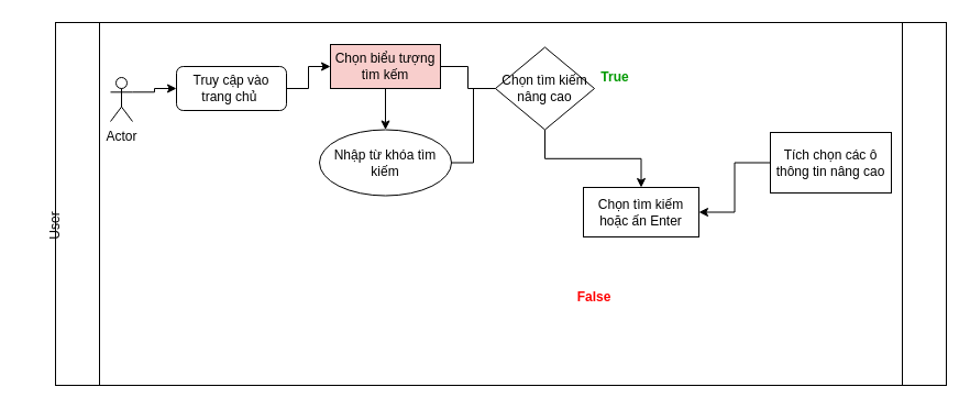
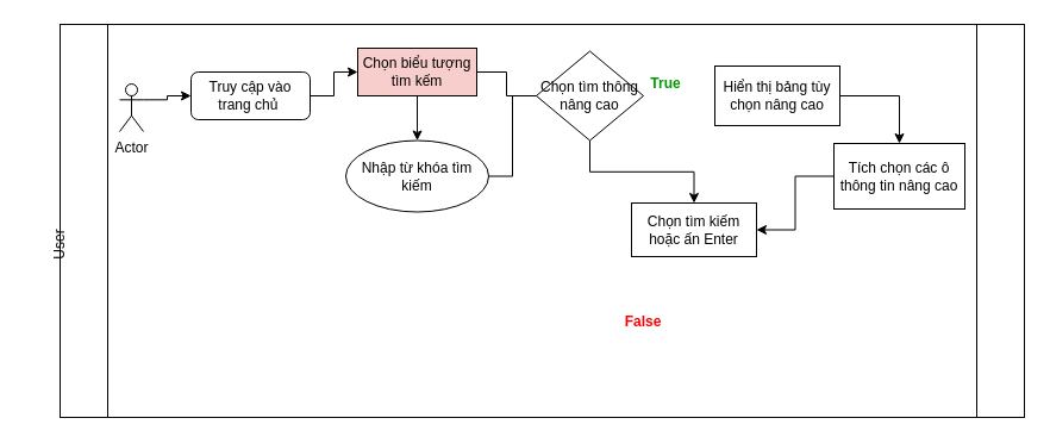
  <mxCell id="0" />
  <mxCell id="1" parent="0" />
  <mxCell id="2" value="" style="shape=process;whiteSpace=wrap;html=1;backgroundOutline=1;size=0.049;" parent="1" vertex="1"><mxGeometry x="50" y="20" width="810" height="330" as="geometry" /></mxCell>
  <mxCell id="3" style="edgeStyle=orthogonalEdgeStyle;rounded=0;orthogonalLoop=1;jettySize=auto;html=1;exitX=1;exitY=0.333;exitDx=0;exitDy=0;exitPerimeter=0;entryX=0;entryY=0.5;entryDx=0;entryDy=0;" edge="1" parent="1" source="4" target="7"><mxGeometry relative="1" as="geometry" /></mxCell>
  <mxCell id="4" value="Actor" style="shape=umlActor;verticalLabelPosition=bottom;verticalAlign=top;html=1;outlineConnect=0;" parent="1" vertex="1"><mxGeometry x="100" y="70" width="20" height="40" as="geometry" /></mxCell>
  <mxCell id="5" value="User" style="text;html=1;strokeColor=none;fillColor=none;align=center;verticalAlign=middle;whiteSpace=wrap;rounded=0;rotation=-90;" parent="1" vertex="1"><mxGeometry y="190" width="60" height="30" as="geometry" x="20" /></mxCell>
  <mxCell id="6" value="" style="edgeStyle=orthogonalEdgeStyle;rounded=0;orthogonalLoop=1;jettySize=auto;html=1;" edge="1" parent="1" source="7" target="9"><mxGeometry relative="1" as="geometry" /></mxCell>
  <mxCell id="7" value="Truy cập vào trang chủ&amp;nbsp;" style="whiteSpace=wrap;html=1;rounded=1;" vertex="1" parent="1"><mxGeometry x="160" y="60" width="100" height="40" as="geometry" /></mxCell>
  <mxCell id="8" value="" style="edgeStyle=orthogonalEdgeStyle;rounded=0;orthogonalLoop=1;jettySize=auto;html=1;" edge="1" parent="1" source="9" target="11"><mxGeometry relative="1" as="geometry" /></mxCell>
  <mxCell id="9" value="Chọn biểu tượng tìm kếm" style="rounded=0;whiteSpace=wrap;html=1;fillColor=#f8cecc;" vertex="1" parent="1"><mxGeometry x="300" y="40" width="100" height="40" as="geometry" /></mxCell>
  <mxCell id="10" value="" style="edgeStyle=orthogonalEdgeStyle;rounded=0;orthogonalLoop=1;jettySize=auto;html=1;entryX=0;entryY=0.5;entryDx=0;entryDy=0;endArrow=none;" edge="1" parent="1" source="11" target="13"><mxGeometry relative="1" as="geometry" /></mxCell>
  <mxCell id="11" value="Nhập từ khóa tìm kiếm" style="ellipse;whiteSpace=wrap;html=1;rounded=0;" vertex="1" parent="1"><mxGeometry x="290" y="117.5" width="120" height="60" as="geometry" /></mxCell>
  <mxCell id="12" value="" style="edgeStyle=orthogonalEdgeStyle;rounded=0;orthogonalLoop=1;jettySize=auto;html=1;" edge="1" parent="1" source="13" target="16"><mxGeometry relative="1" as="geometry" /></mxCell>
- <mxCell id="13" value="Chọn tìm kiếm nâng cao" style="rhombus;whiteSpace=wrap;html=1;rounded=0;" vertex="1" parent="1"><mxGeometry x="450" y="42.5" width="90" height="75" as="geometry" /></mxCell>
+ <mxCell id="13" value="Chọn tìm thông nâng cao" style="rhombus;whiteSpace=wrap;html=1;rounded=0;" vertex="1" parent="1"><mxGeometry x="450" y="42.5" width="90" height="75" as="geometry" /></mxCell>
+ <mxCell id="14" value="" style="edgeStyle=orthogonalEdgeStyle;rounded=0;orthogonalLoop=1;jettySize=auto;html=1;" edge="1" parent="1" source="15" target="18"><mxGeometry relative="1" as="geometry"><Array as="points"><mxPoint x="755" y="80" /></Array></mxGeometry></mxCell>
+ <mxCell id="15" value="Hiển thị bảng tùy chọn nâng cao" style="whiteSpace=wrap;html=1;rounded=0;" vertex="1" parent="1"><mxGeometry x="600" y="55" width="105" height="50" as="geometry" /></mxCell>
  <mxCell id="16" value="Chọn tìm kiếm hoặc ấn Enter" style="whiteSpace=wrap;html=1;rounded=0;" vertex="1" parent="1"><mxGeometry x="530" y="170" width="105" height="45" as="geometry" /></mxCell>
  <mxCell id="17" style="edgeStyle=orthogonalEdgeStyle;rounded=0;orthogonalLoop=1;jettySize=auto;html=1;entryX=1;entryY=0.5;entryDx=0;entryDy=0;" edge="1" parent="1" source="18" target="16"><mxGeometry relative="1" as="geometry" /></mxCell>
  <mxCell id="18" value="Tích chọn các ô thông tin nâng cao" style="whiteSpace=wrap;html=1;rounded=0;" vertex="1" parent="1"><mxGeometry x="700" y="120" width="110" height="55" as="geometry" /></mxCell>
  <mxCell id="19" value="&lt;font color=&quot;#009900&quot;&gt;&lt;b&gt;True&lt;/b&gt;&lt;/font&gt;" style="text;html=1;strokeColor=none;fillColor=none;align=center;verticalAlign=middle;whiteSpace=wrap;rounded=0;" vertex="1" parent="1"><mxGeometry x="540" y="60" width="38" height="20" as="geometry" /></mxCell>
  <mxCell id="20" value="" style="edgeStyle=orthogonalEdgeStyle;rounded=0;orthogonalLoop=1;jettySize=auto;html=1;endArrow=none;" edge="1" parent="1" source="13" target="9"><mxGeometry relative="1" as="geometry"><mxPoint x="540" y="80" as="sourcePoint" /><mxPoint x="600" y="80" as="targetPoint" /></mxGeometry></mxCell>
  <mxCell id="21" value="&lt;b style=&quot;&quot;&gt;&lt;font color=&quot;#ff0000&quot;&gt;False&lt;/font&gt;&lt;/b&gt;" style="text;html=1;strokeColor=none;fillColor=none;align=center;verticalAlign=middle;whiteSpace=wrap;rounded=0;" vertex="1" parent="1"><mxGeometry x="510" y="255" width="60" height="30" as="geometry" /></mxCell>
